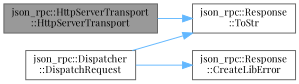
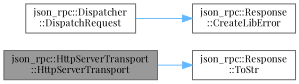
  digraph {
    fontname="Playfair Display"
    rankdir=LR
    node [color=grey40 fillcolor=white fontname="Playfair Display" fontsize=10 shape=box style=filled]
    edge [color=steelblue1 fontname="Playfair Display" fontsize=10 labelfontname=Helvetica labelfontsize=10 style=solid]
    n1 [color=gray40 fillcolor=grey60 fontcolor=black height=0.2 label="json_rpc::HttpServerTransport\l::HttpServerTransport" width=0.4]
    n2 [height=0.2 label="json_rpc::Response\l::ToStr" width=0.4]
    n3 [height=0.2 label="json_rpc::Dispatcher\l::DispatchRequest" width=0.4]
    n4 [height=0.2 label="json_rpc::Response\l::CreateLibError" width=0.4]
    n1 -> n2
-   n3 -> n2
    n3 -> n4
  }
